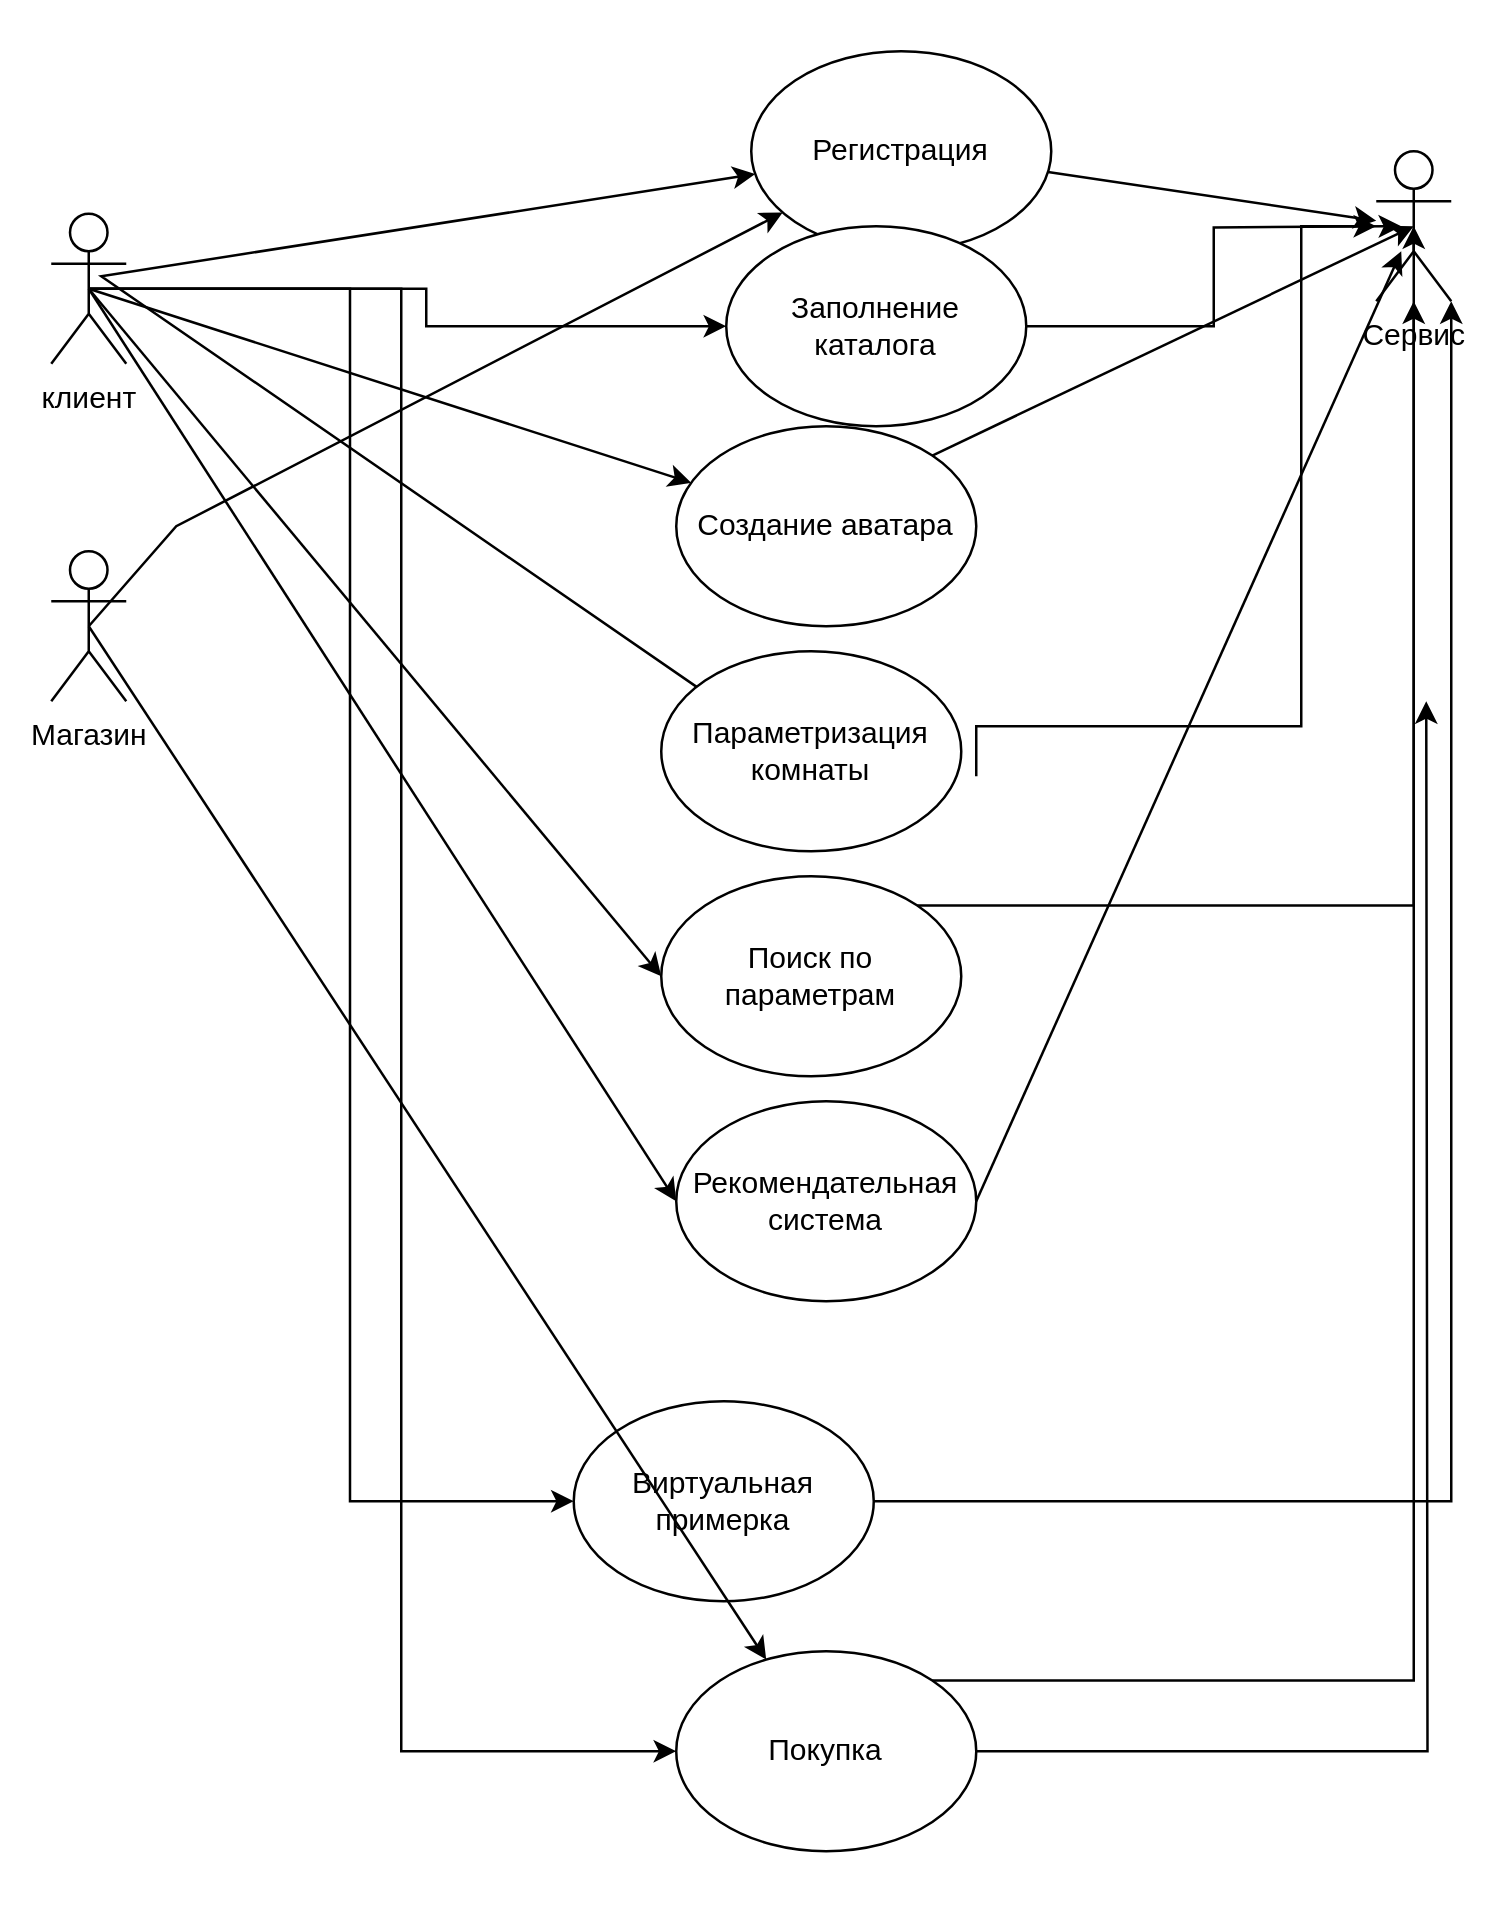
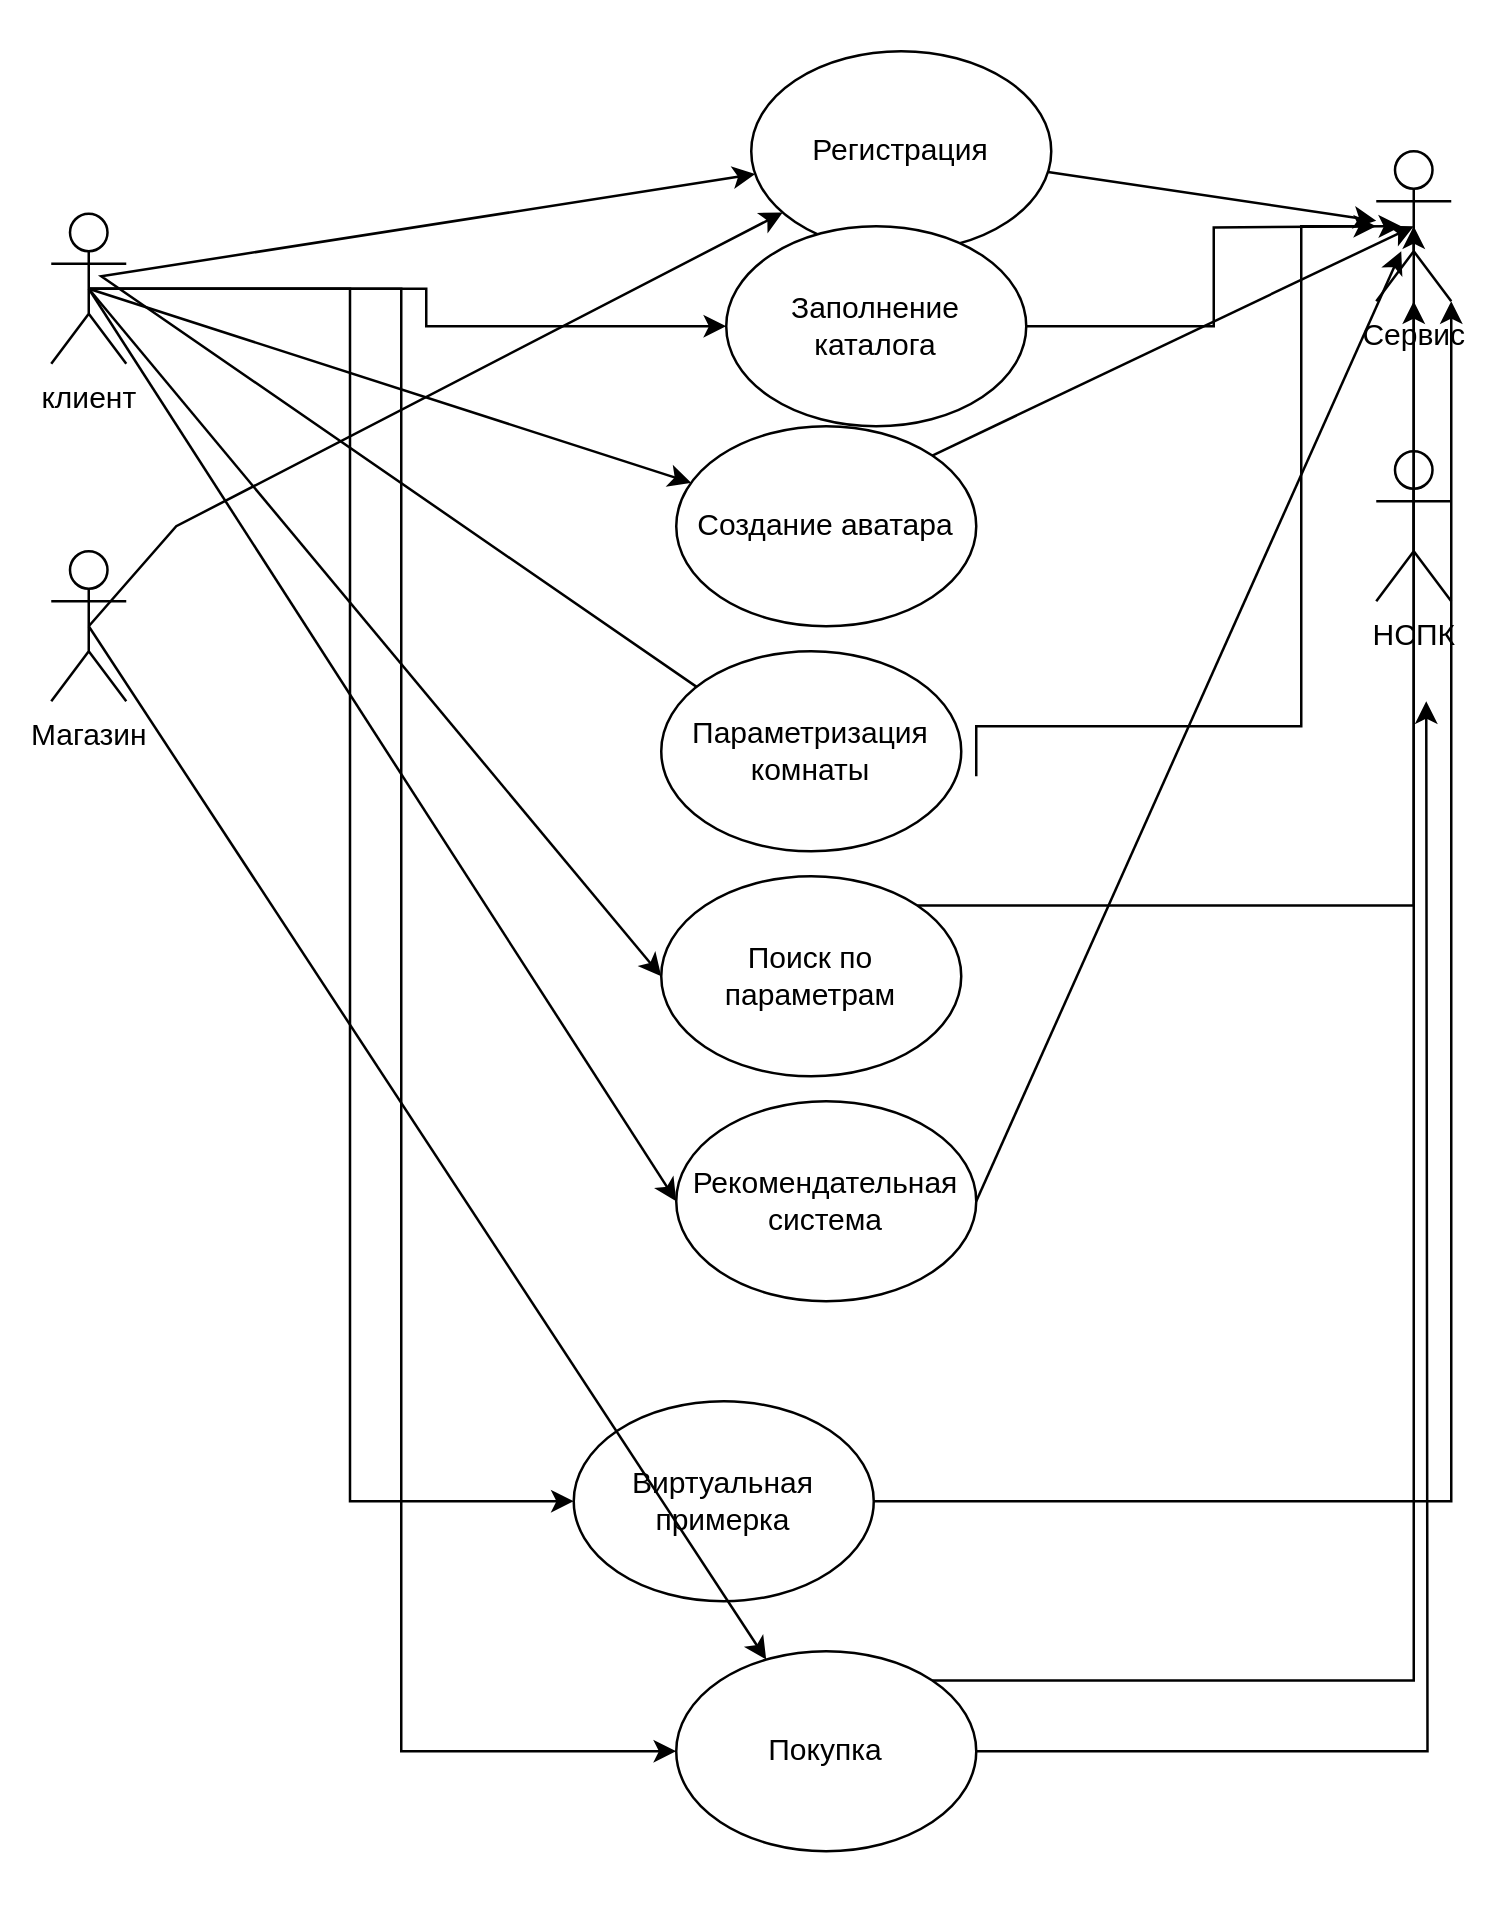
  <mxCell id="0" />
  <mxCell id="1" parent="0" />
  <mxCell id="2" style="edgeStyle=orthogonalEdgeStyle;rounded=0;orthogonalLoop=1;jettySize=auto;html=1;exitX=0.5;exitY=0.5;exitDx=0;exitDy=0;exitPerimeter=0;" edge="1" parent="1" source="5" target="31"><mxGeometry relative="1" as="geometry" /></mxCell>
  <mxCell id="3" style="edgeStyle=orthogonalEdgeStyle;rounded=0;orthogonalLoop=1;jettySize=auto;html=1;exitX=0.5;exitY=0.5;exitDx=0;exitDy=0;exitPerimeter=0;entryX=0;entryY=0.5;entryDx=0;entryDy=0;" edge="1" parent="1" source="5" target="22"><mxGeometry relative="1" as="geometry" /></mxCell>
  <mxCell id="4" style="edgeStyle=orthogonalEdgeStyle;rounded=0;orthogonalLoop=1;jettySize=auto;html=1;exitX=0.5;exitY=0.5;exitDx=0;exitDy=0;exitPerimeter=0;entryX=0;entryY=0.5;entryDx=0;entryDy=0;" edge="1" parent="1" source="5" target="25"><mxGeometry relative="1" as="geometry"><mxPoint x="220" y="630" as="targetPoint" /></mxGeometry></mxCell>
  <mxCell id="5" value="клиент" style="shape=umlActor;verticalLabelPosition=bottom;verticalAlign=top;html=1;outlineConnect=0;" vertex="1" parent="1"><mxGeometry x="20" y="85" width="30" height="60" as="geometry" /></mxCell>
  <mxCell id="6" value="Магазин" style="shape=umlActor;verticalLabelPosition=bottom;verticalAlign=top;html=1;outlineConnect=0;" vertex="1" parent="1"><mxGeometry x="20" y="220" width="30" height="60" as="geometry" /></mxCell>
  <mxCell id="7" value="Сервис" style="shape=umlActor;verticalLabelPosition=bottom;verticalAlign=top;html=1;outlineConnect=0;" vertex="1" parent="1"><mxGeometry x="550" y="60" width="30" height="60" as="geometry" /></mxCell>
+ <mxCell id="8" value="НСПК" style="shape=umlActor;verticalLabelPosition=bottom;verticalAlign=top;html=1;outlineConnect=0;" vertex="1" parent="1"><mxGeometry x="550" y="180" width="30" height="60" as="geometry" /></mxCell>
  <mxCell id="9" value="Регистрация" style="ellipse;whiteSpace=wrap;html=1;" vertex="1" parent="1"><mxGeometry x="300" y="20" width="120" height="80" as="geometry" /></mxCell>
  <mxCell id="10" value="" style="endArrow=classic;html=1;rounded=0;" edge="1" parent="1" target="9"><mxGeometry width="50" height="50" relative="1" as="geometry"><mxPoint x="288.299" y="281.24" as="sourcePoint" /><mxPoint x="350" y="270" as="targetPoint" /><Array as="points"><mxPoint x="40" y="110" /></Array></mxGeometry></mxCell>
  <mxCell id="11" value="" style="endArrow=classic;html=1;rounded=0;exitX=0.5;exitY=0.5;exitDx=0;exitDy=0;exitPerimeter=0;" edge="1" parent="1" source="6" target="9"><mxGeometry width="50" height="50" relative="1" as="geometry"><mxPoint x="300" y="320" as="sourcePoint" /><mxPoint x="350" y="270" as="targetPoint" /><Array as="points"><mxPoint x="70" y="210" /></Array></mxGeometry></mxCell>
  <mxCell id="12" value="" style="endArrow=classic;html=1;rounded=0;" edge="1" parent="1" source="9" target="7"><mxGeometry width="50" height="50" relative="1" as="geometry"><mxPoint x="300" y="320" as="sourcePoint" /><mxPoint x="350" y="270" as="targetPoint" /></mxGeometry></mxCell>
  <mxCell id="13" value="Создание аватара" style="ellipse;whiteSpace=wrap;html=1;" vertex="1" parent="1"><mxGeometry x="270" y="170" width="120" height="80" as="geometry" /></mxCell>
  <mxCell id="14" value="" style="endArrow=classic;html=1;rounded=0;exitX=0.5;exitY=0.5;exitDx=0;exitDy=0;exitPerimeter=0;" edge="1" parent="1" source="5" target="13"><mxGeometry width="50" height="50" relative="1" as="geometry"><mxPoint x="300" y="330" as="sourcePoint" /><mxPoint x="350" y="280" as="targetPoint" /></mxGeometry></mxCell>
  <mxCell id="15" value="" style="endArrow=classic;html=1;rounded=0;exitX=1;exitY=0;exitDx=0;exitDy=0;entryX=0.5;entryY=0.5;entryDx=0;entryDy=0;entryPerimeter=0;" edge="1" parent="1" source="13" target="7"><mxGeometry width="50" height="50" relative="1" as="geometry"><mxPoint x="300" y="330" as="sourcePoint" /><mxPoint x="350" y="280" as="targetPoint" /></mxGeometry></mxCell>
  <mxCell id="16" style="edgeStyle=orthogonalEdgeStyle;rounded=0;orthogonalLoop=1;jettySize=auto;html=1;exitX=1;exitY=0.5;exitDx=0;exitDy=0;" edge="1" parent="1" target="7"><mxGeometry relative="1" as="geometry"><mxPoint x="390" y="310" as="sourcePoint" /><Array as="points"><mxPoint x="390" y="290" /><mxPoint x="520" y="290" /><mxPoint x="520" y="90" /></Array></mxGeometry></mxCell>
  <mxCell id="17" value="" style="endArrow=classic;html=1;rounded=0;" edge="1" parent="1"><mxGeometry width="50" height="50" relative="1" as="geometry"><mxPoint x="300" y="330" as="sourcePoint" /><mxPoint x="350" y="280" as="targetPoint" /></mxGeometry></mxCell>
  <mxCell id="18" style="edgeStyle=orthogonalEdgeStyle;rounded=0;orthogonalLoop=1;jettySize=auto;html=1;exitX=1;exitY=0;exitDx=0;exitDy=0;entryX=0.5;entryY=0.5;entryDx=0;entryDy=0;entryPerimeter=0;" edge="1" parent="1" source="19" target="7"><mxGeometry relative="1" as="geometry"><mxPoint x="470" y="190" as="targetPoint" /></mxGeometry></mxCell>
  <mxCell id="19" value="Поиск по параметрам" style="ellipse;whiteSpace=wrap;html=1;" vertex="1" parent="1"><mxGeometry x="264" y="350" width="120" height="80" as="geometry" /></mxCell>
  <mxCell id="20" value="Рекомендательная система" style="ellipse;whiteSpace=wrap;html=1;" vertex="1" parent="1"><mxGeometry x="270" y="440" width="120" height="80" as="geometry" /></mxCell>
  <mxCell id="21" style="edgeStyle=orthogonalEdgeStyle;rounded=0;orthogonalLoop=1;jettySize=auto;html=1;exitX=1;exitY=0.5;exitDx=0;exitDy=0;entryX=1;entryY=1;entryDx=0;entryDy=0;entryPerimeter=0;" edge="1" parent="1" source="22" target="7"><mxGeometry relative="1" as="geometry" /></mxCell>
  <mxCell id="22" value="Виртуальная примерка" style="ellipse;whiteSpace=wrap;html=1;" vertex="1" parent="1"><mxGeometry x="229" y="560" width="120" height="80" as="geometry" /></mxCell>
  <mxCell id="23" style="edgeStyle=orthogonalEdgeStyle;rounded=0;orthogonalLoop=1;jettySize=auto;html=1;exitX=1;exitY=0;exitDx=0;exitDy=0;" edge="1" parent="1" source="25" target="7"><mxGeometry relative="1" as="geometry" /></mxCell>
  <mxCell id="24" style="edgeStyle=orthogonalEdgeStyle;rounded=0;orthogonalLoop=1;jettySize=auto;html=1;exitX=1;exitY=0.5;exitDx=0;exitDy=0;" edge="1" parent="1" source="25"><mxGeometry relative="1" as="geometry"><mxPoint x="570" y="280" as="targetPoint" /></mxGeometry></mxCell>
  <mxCell id="25" value="Покупка" style="ellipse;whiteSpace=wrap;html=1;" vertex="1" parent="1"><mxGeometry x="270" y="660" width="120" height="80" as="geometry" /></mxCell>
  <mxCell id="26" value="Параметризация комнаты" style="ellipse;whiteSpace=wrap;html=1;" vertex="1" parent="1"><mxGeometry x="264" y="260" width="120" height="80" as="geometry" /></mxCell>
  <mxCell id="27" value="" style="endArrow=classic;html=1;rounded=0;exitX=0.5;exitY=0.5;exitDx=0;exitDy=0;exitPerimeter=0;entryX=0;entryY=0.5;entryDx=0;entryDy=0;" edge="1" parent="1" source="5" target="19"><mxGeometry width="50" height="50" relative="1" as="geometry"><mxPoint x="560" y="400" as="sourcePoint" /><mxPoint x="610" y="350" as="targetPoint" /></mxGeometry></mxCell>
  <mxCell id="28" value="" style="endArrow=classic;html=1;rounded=0;exitX=0.5;exitY=0.5;exitDx=0;exitDy=0;exitPerimeter=0;entryX=0;entryY=0.5;entryDx=0;entryDy=0;" edge="1" parent="1" source="5" target="20"><mxGeometry width="50" height="50" relative="1" as="geometry"><mxPoint x="560" y="400" as="sourcePoint" /><mxPoint x="610" y="350" as="targetPoint" /></mxGeometry></mxCell>
  <mxCell id="29" value="" style="endArrow=classic;html=1;rounded=0;exitX=1;exitY=0.5;exitDx=0;exitDy=0;" edge="1" parent="1" source="20"><mxGeometry width="50" height="50" relative="1" as="geometry"><mxPoint x="560" y="400" as="sourcePoint" /><mxPoint x="560" y="100" as="targetPoint" /></mxGeometry></mxCell>
  <mxCell id="30" style="edgeStyle=orthogonalEdgeStyle;rounded=0;orthogonalLoop=1;jettySize=auto;html=1;exitX=1;exitY=0.5;exitDx=0;exitDy=0;" edge="1" parent="1" source="31"><mxGeometry relative="1" as="geometry"><mxPoint x="560" y="90" as="targetPoint" /></mxGeometry></mxCell>
  <mxCell id="31" value="Заполнение каталога" style="ellipse;whiteSpace=wrap;html=1;" vertex="1" parent="1"><mxGeometry x="290" y="90" width="120" height="80" as="geometry" /></mxCell>
  <mxCell id="32" value="" style="endArrow=classic;html=1;rounded=0;exitX=0.5;exitY=0.5;exitDx=0;exitDy=0;exitPerimeter=0;" edge="1" parent="1" source="6" target="25"><mxGeometry width="50" height="50" relative="1" as="geometry"><mxPoint x="560" y="440" as="sourcePoint" /><mxPoint x="610" y="390" as="targetPoint" /></mxGeometry></mxCell>
